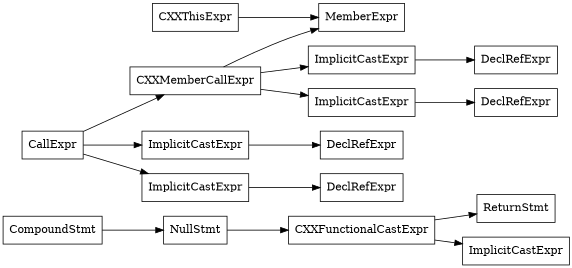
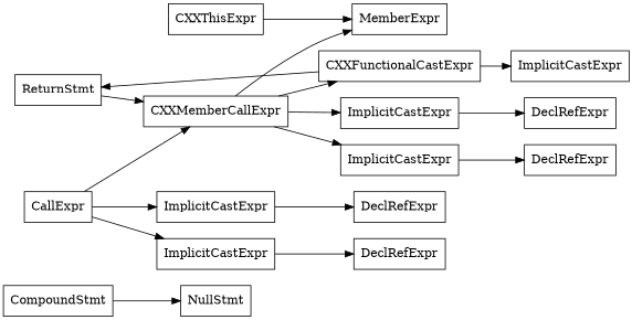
  digraph {
    rankdir=LR
    node [shape=record]
    n1 [label="{CompoundStmt}"]
    n2 [label="{NullStmt}"]
    n3 [label="{ReturnStmt}"]
    n4 [label="{CXXMemberCallExpr}"]
    n5 [label="{MemberExpr}"]
    n6 [label="{ImplicitCastExpr}"]
    n7 [label="{CXXFunctionalCastExpr}"]
    n8 [label="{ImplicitCastExpr}"]
    n9 [label="{DeclRefExpr}"]
    n10 [label="{ImplicitCastExpr}"]
    n11 [label="{DeclRefExpr}"]
    n12 [label="{CallExpr}"]
    n13 [label="{ImplicitCastExpr}"]
    n14 [label="{ImplicitCastExpr}"]
    n15 [label="{CXXThisExpr}"]
    n16 [label="{DeclRefExpr}"]
    n17 [label="{DeclRefExpr}"]
    n1 -> n2
+   n3 -> n4
    n4 -> n5
    n4 -> n6
-   n2 -> n7
+   n4 -> n7
    n4 -> n8
    n6 -> n9
    n7 -> n3
    n7 -> n10
    n8 -> n11
    n12 -> n4
    n12 -> n13
    n12 -> n14
    n13 -> n16
    n14 -> n17
    n15 -> n5
  }
